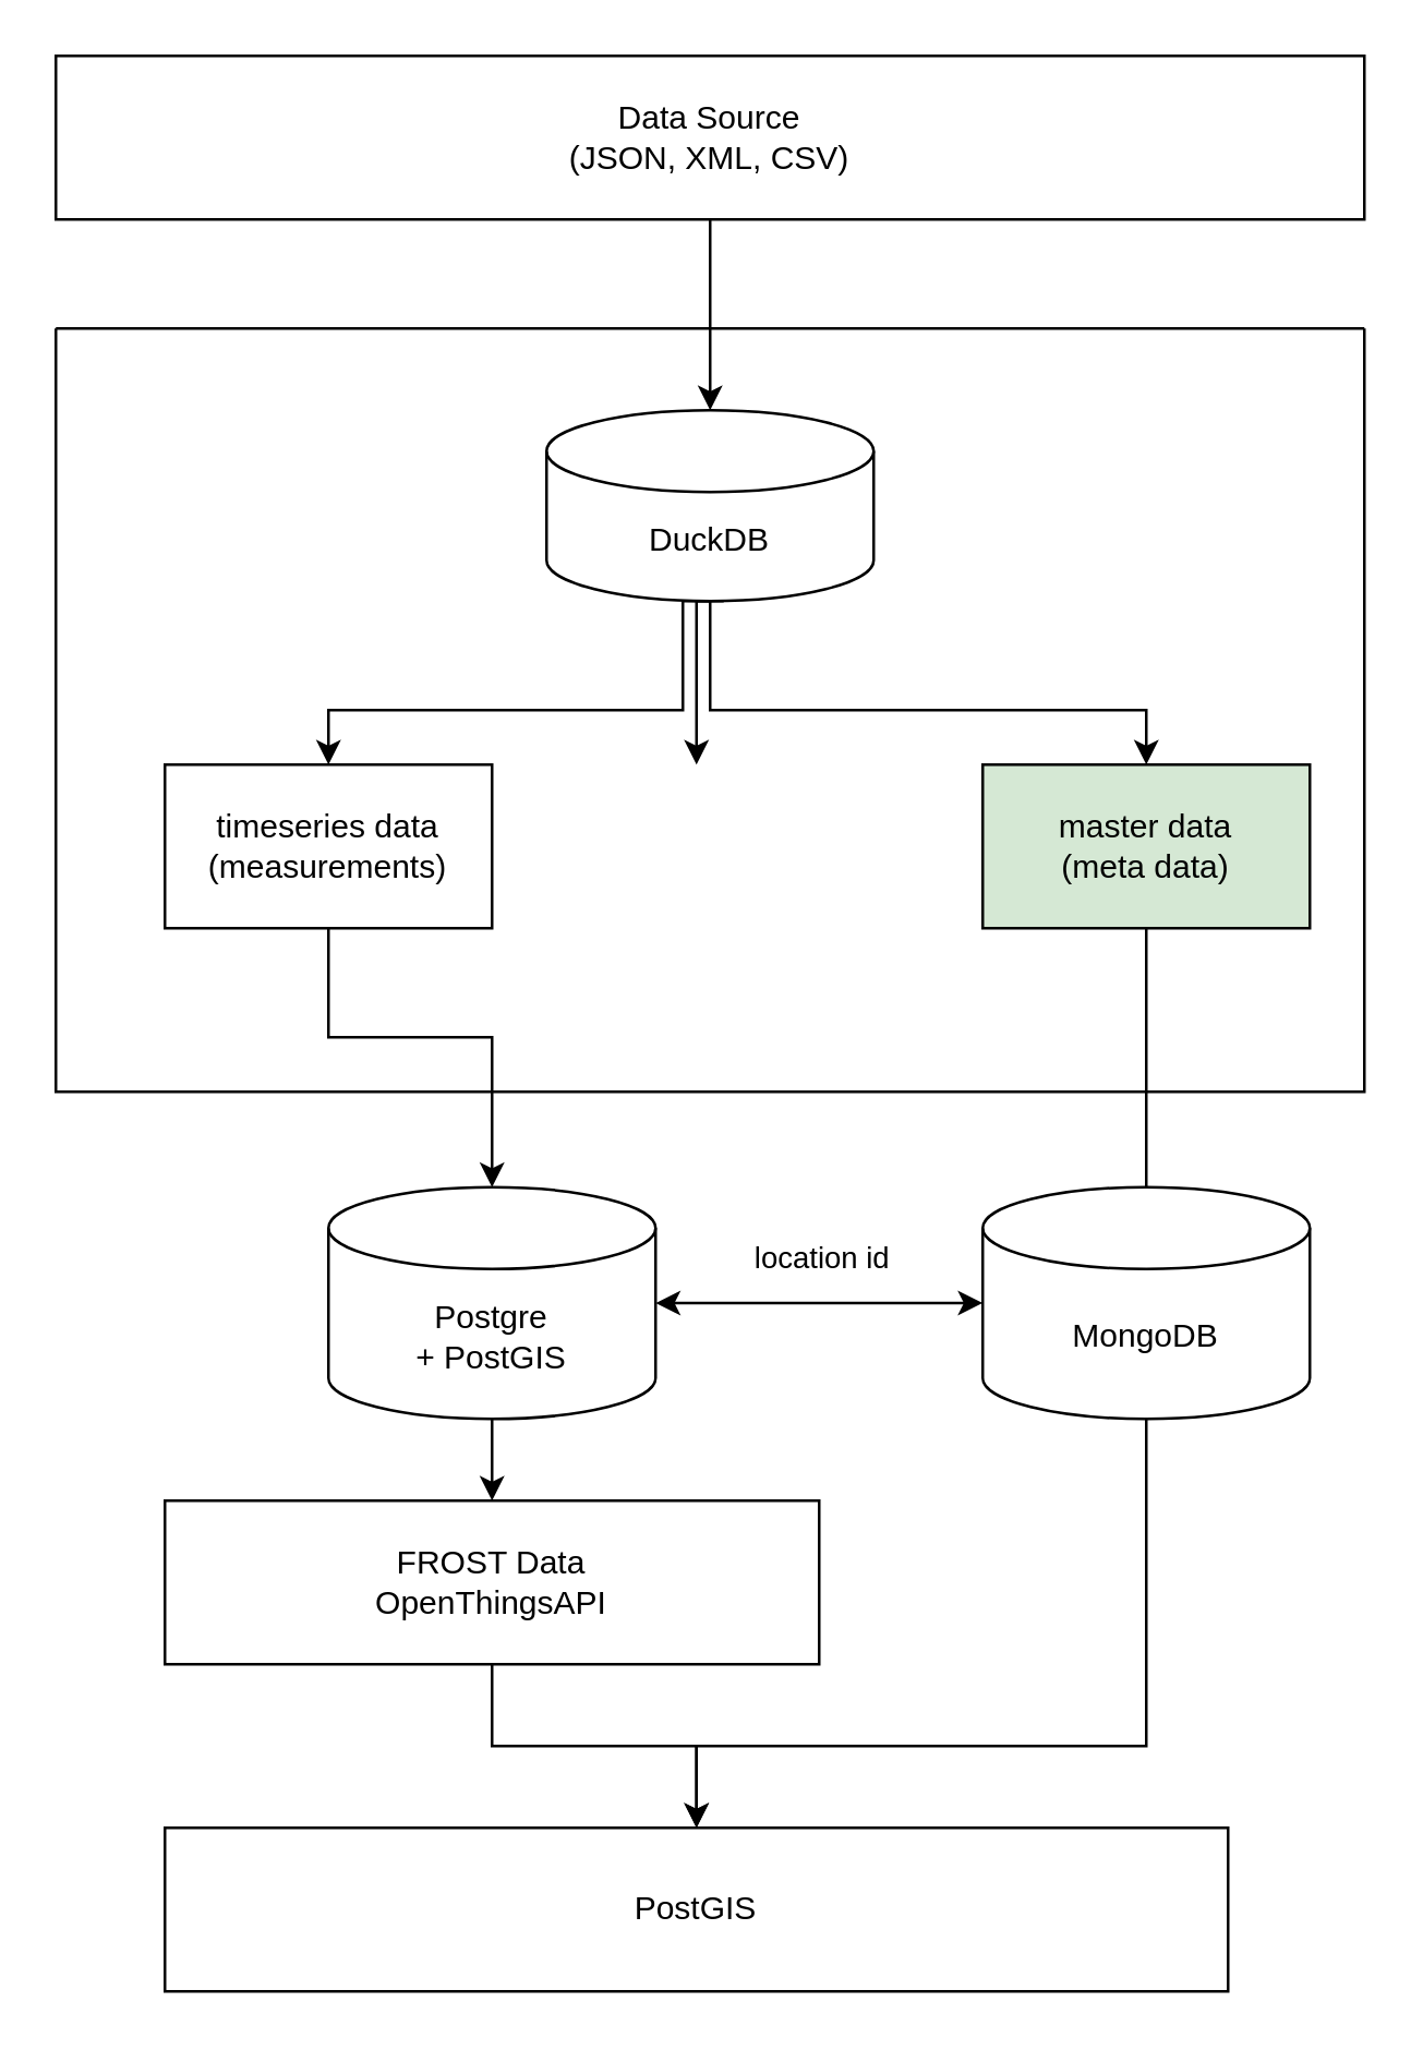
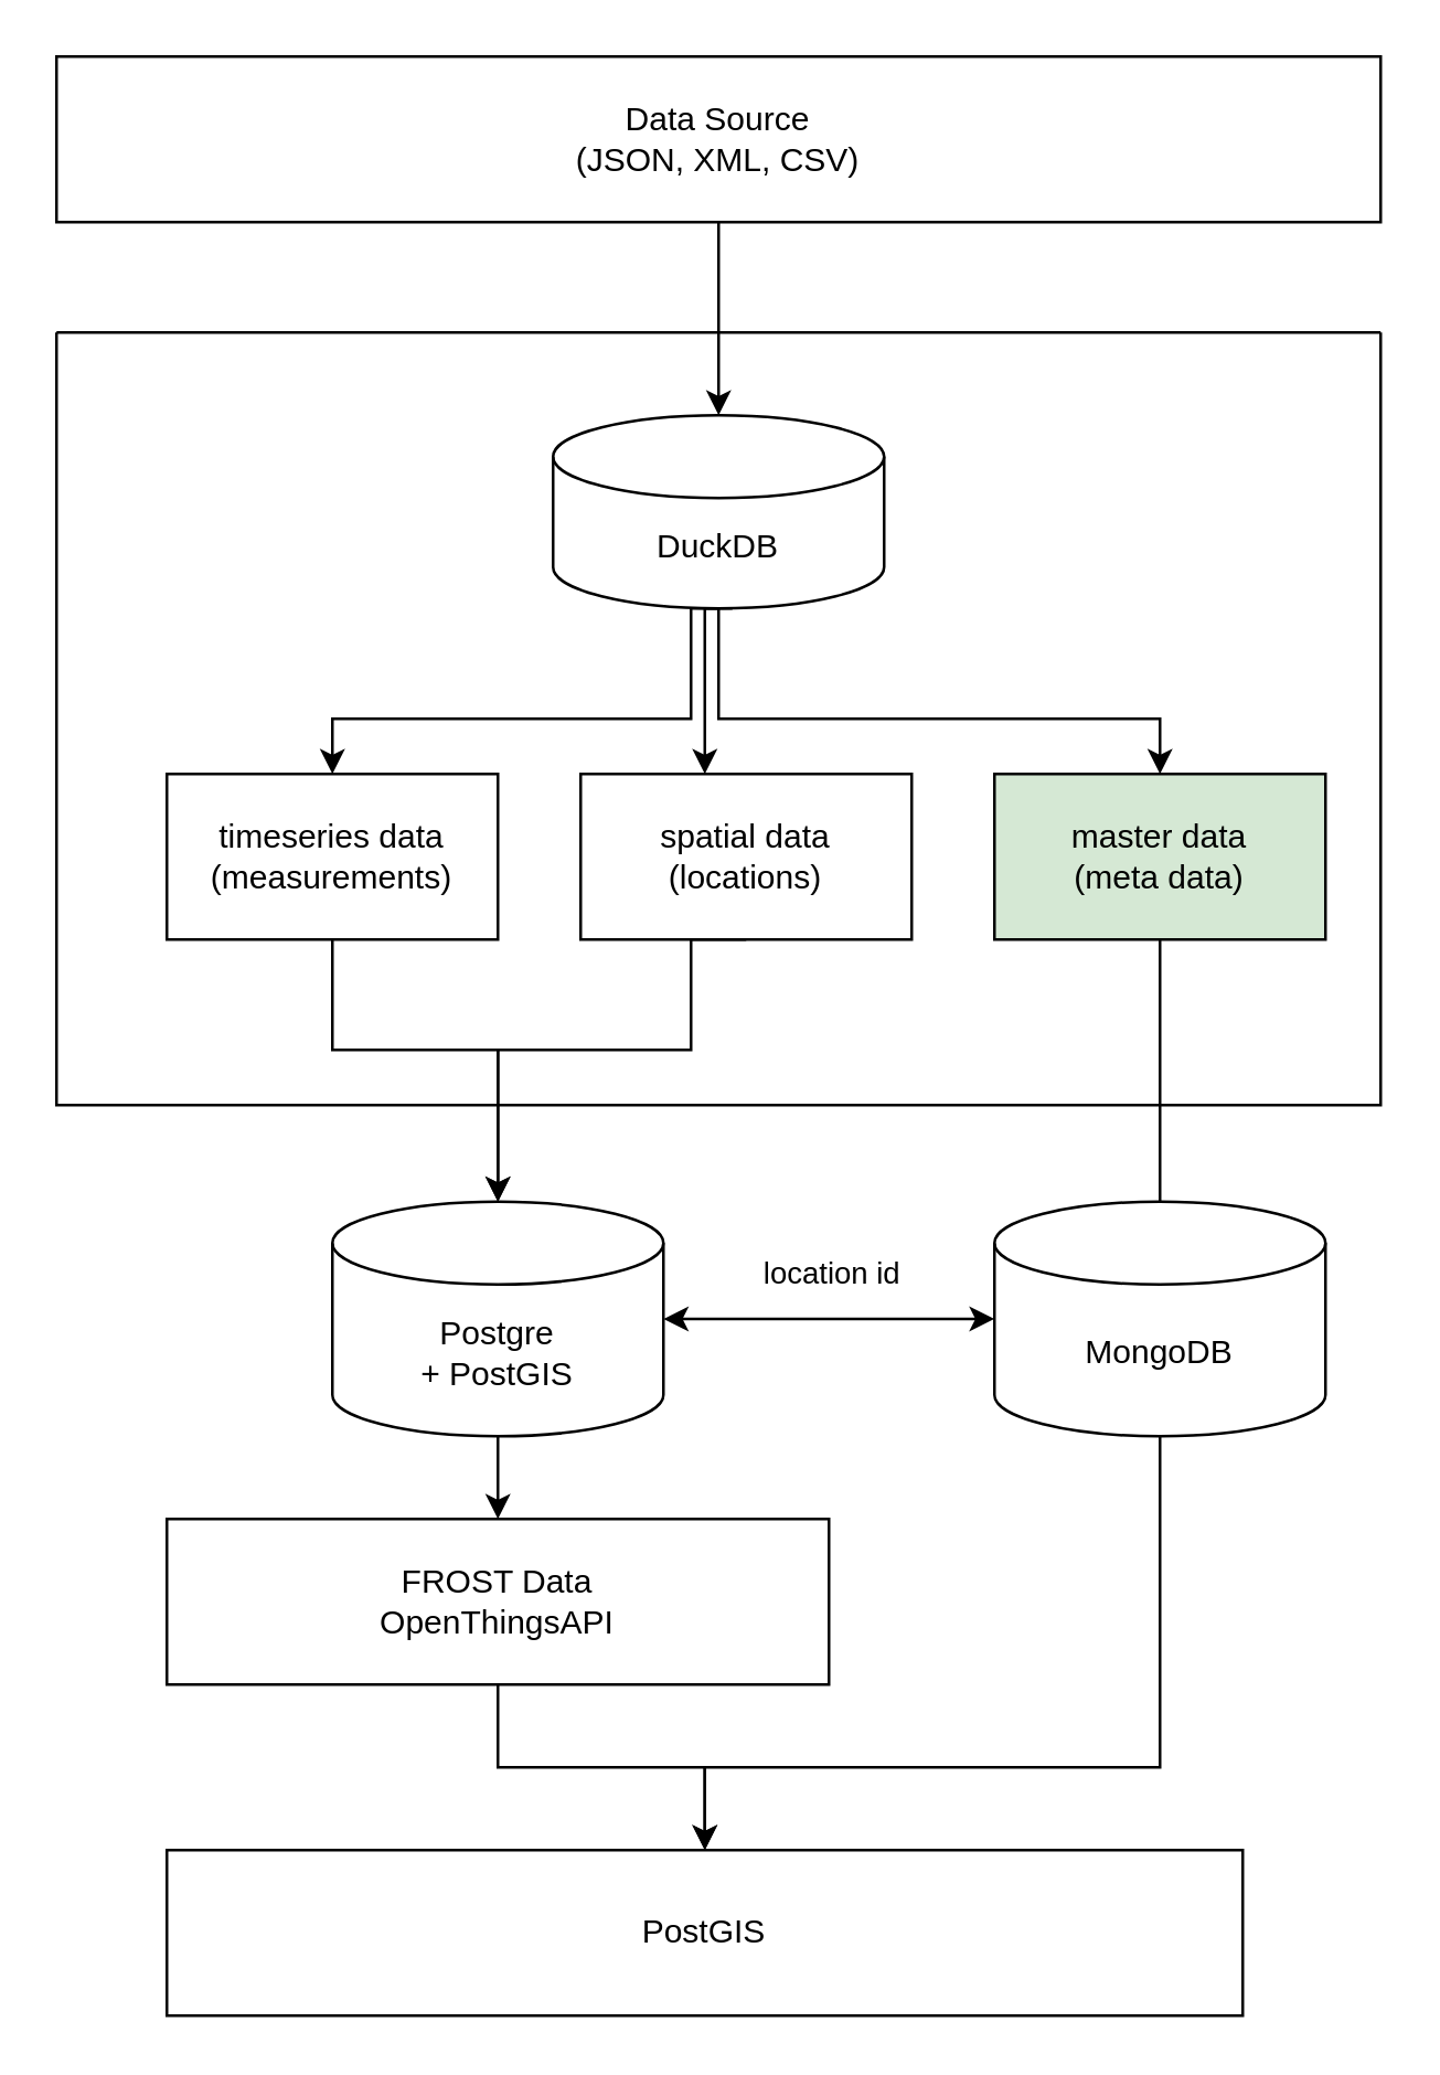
  <mxCell id="0" />
  <mxCell id="1" parent="0" />
  <mxCell id="2" value="" style="endArrow=none;html=1;rounded=0;entryX=0.5;entryY=0;entryDx=0;entryDy=0;entryPerimeter=0;" edge="1" parent="1" source="20" target="6"><mxGeometry width="50" height="50" relative="1" as="geometry"><mxPoint x="420" y="350" as="sourcePoint" /><mxPoint x="419.5" y="425" as="targetPoint" /></mxGeometry></mxCell>
  <mxCell id="3" value="" style="edgeStyle=orthogonalEdgeStyle;rounded=0;orthogonalLoop=1;jettySize=auto;html=1;" edge="1" parent="1" source="4" target="9"><mxGeometry relative="1" as="geometry" /></mxCell>
  <mxCell id="4" value="Postgre&lt;div&gt;+ PostGIS&lt;/div&gt;" style="shape=cylinder3;whiteSpace=wrap;html=1;boundedLbl=1;backgroundOutline=1;size=15;" vertex="1" parent="1"><mxGeometry x="120" y="435" width="120" height="85" as="geometry" /></mxCell>
  <mxCell id="5" style="edgeStyle=orthogonalEdgeStyle;rounded=0;orthogonalLoop=1;jettySize=auto;html=1;exitX=0.5;exitY=1;exitDx=0;exitDy=0;exitPerimeter=0;" edge="1" parent="1" source="6" target="10"><mxGeometry relative="1" as="geometry"><Array as="points"><mxPoint x="420" y="640" /><mxPoint x="255" y="640" /></Array></mxGeometry></mxCell>
  <mxCell id="6" value="MongoDB" style="shape=cylinder3;whiteSpace=wrap;html=1;boundedLbl=1;backgroundOutline=1;size=15;" vertex="1" parent="1"><mxGeometry x="360" y="435" width="120" height="85" as="geometry" /></mxCell>
  <mxCell id="7" value="Data Source&lt;div&gt;(JSON, XML, CSV)&lt;/div&gt;" style="rounded=0;whiteSpace=wrap;html=1;" vertex="1" parent="1"><mxGeometry x="20" y="20" width="480" height="60" as="geometry" /></mxCell>
  <mxCell id="8" value="" style="edgeStyle=orthogonalEdgeStyle;rounded=0;orthogonalLoop=1;jettySize=auto;html=1;" edge="1" parent="1" source="9" target="10"><mxGeometry relative="1" as="geometry" /></mxCell>
  <mxCell id="9" value="FROST Data&lt;div&gt;OpenThingsAPI&lt;/div&gt;" style="whiteSpace=wrap;html=1;" vertex="1" parent="1"><mxGeometry x="60" y="550" width="240" height="60" as="geometry" /></mxCell>
  <mxCell id="10" value="PostGIS" style="whiteSpace=wrap;html=1;" vertex="1" parent="1"><mxGeometry x="60" y="670" width="390" height="60" as="geometry" /></mxCell>
  <mxCell id="11" value="" style="endArrow=classic;startArrow=classic;html=1;rounded=0;exitX=1;exitY=0.5;exitDx=0;exitDy=0;exitPerimeter=0;entryX=0;entryY=0.5;entryDx=0;entryDy=0;entryPerimeter=0;" edge="1" parent="1" source="4" target="6"><mxGeometry width="50" height="50" relative="1" as="geometry"><mxPoint x="470" y="460" as="sourcePoint" /><mxPoint x="520" y="410" as="targetPoint" /></mxGeometry></mxCell>
  <mxCell id="12" value="location id" style="edgeLabel;html=1;align=center;verticalAlign=middle;resizable=0;points=[];" vertex="1" connectable="0" parent="11"><mxGeometry x="-0.044" y="-1" relative="1" as="geometry"><mxPoint x="3" y="-18" as="offset" /></mxGeometry></mxCell>
  <mxCell id="13" style="edgeStyle=orthogonalEdgeStyle;rounded=0;orthogonalLoop=1;jettySize=auto;html=1;" edge="1" parent="1" source="7" target="15"><mxGeometry relative="1" as="geometry"><mxPoint x="250" y="140" as="sourcePoint" /></mxGeometry></mxCell>
  <mxCell id="14" value="" style="swimlane;startSize=0;" vertex="1" parent="1"><mxGeometry x="20" y="120" width="480" height="280" as="geometry"><mxRectangle x="90" y="140" width="50" height="40" as="alternateBounds" /></mxGeometry></mxCell>
  <mxCell id="15" value="DuckDB" style="shape=cylinder3;whiteSpace=wrap;html=1;boundedLbl=1;backgroundOutline=1;size=15;" vertex="1" parent="14"><mxGeometry x="180" y="30" width="120" height="70" as="geometry" /></mxCell>
  <mxCell id="16" value="timeseries data&lt;div&gt;(measurements)&lt;/div&gt;" style="rounded=0;whiteSpace=wrap;html=1;" vertex="1" parent="14"><mxGeometry x="40" y="160" width="120" height="60" as="geometry" /></mxCell>
  <mxCell id="17" value="" style="endArrow=classic;html=1;rounded=0;exitX=0.5;exitY=1;exitDx=0;exitDy=0;exitPerimeter=0;entryX=0.5;entryY=0;entryDx=0;entryDy=0;edgeStyle=orthogonalEdgeStyle;" edge="1" parent="14" source="15" target="16"><mxGeometry width="50" height="50" relative="1" as="geometry"><mxPoint x="450" y="540" as="sourcePoint" /><mxPoint x="500" y="490" as="targetPoint" /><Array as="points"><mxPoint x="230" y="140" /><mxPoint x="100" y="140" /></Array></mxGeometry></mxCell>
+ <mxCell id="18" value="spatial data&lt;div&gt;(locations)&lt;/div&gt;" style="rounded=0;whiteSpace=wrap;html=1;" vertex="1" parent="14"><mxGeometry x="190" y="160" width="120" height="60" as="geometry" /></mxCell>
  <mxCell id="19" value="" style="edgeStyle=orthogonalEdgeStyle;rounded=0;orthogonalLoop=1;jettySize=auto;html=1;exitX=0.5;exitY=1;exitDx=0;exitDy=0;exitPerimeter=0;" edge="1" parent="14"><mxGeometry relative="1" as="geometry"><mxPoint x="245" y="100" as="sourcePoint" /><mxPoint x="235" y="160" as="targetPoint" /><Array as="points"><mxPoint x="235" y="120" /><mxPoint x="235" y="120" /></Array></mxGeometry></mxCell>
  <mxCell id="20" value="master data&lt;div&gt;(meta data)&lt;/div&gt;" style="rounded=0;whiteSpace=wrap;html=1;fillColor=#d5e8d4;" vertex="1" parent="14"><mxGeometry x="340" y="160" width="120" height="60" as="geometry" /></mxCell>
  <mxCell id="21" value="" style="endArrow=classic;html=1;rounded=0;exitX=0.5;exitY=1;exitDx=0;exitDy=0;exitPerimeter=0;edgeStyle=orthogonalEdgeStyle;" edge="1" parent="14" source="15" target="20"><mxGeometry width="50" height="50" relative="1" as="geometry"><mxPoint x="450" y="540" as="sourcePoint" /><mxPoint x="500" y="490" as="targetPoint" /><Array as="points"><mxPoint x="240" y="140" /><mxPoint x="400" y="140" /></Array></mxGeometry></mxCell>
+ <mxCell id="22" value="" style="endArrow=classic;html=1;rounded=0;entryX=0.5;entryY=0;entryDx=0;entryDy=0;exitX=0.5;exitY=1;exitDx=0;exitDy=0;entryPerimeter=0;edgeStyle=orthogonalEdgeStyle;" edge="1" parent="14" source="18" target="4"><mxGeometry width="50" height="50" relative="1" as="geometry"><mxPoint x="290" y="560" as="sourcePoint" /><mxPoint x="145" y="340" as="targetPoint" /><Array as="points"><mxPoint x="230" y="260" /><mxPoint x="160" y="260" /></Array></mxGeometry></mxCell>
  <mxCell id="23" value="" style="endArrow=classic;html=1;rounded=0;exitX=0.5;exitY=1;exitDx=0;exitDy=0;entryX=0.5;entryY=0;entryDx=0;entryDy=0;entryPerimeter=0;edgeStyle=orthogonalEdgeStyle;" edge="1" parent="14" source="16" target="4"><mxGeometry width="50" height="50" relative="1" as="geometry"><mxPoint x="290" y="560" as="sourcePoint" /><mxPoint x="145" y="340" as="targetPoint" /><Array as="points"><mxPoint x="100" y="260" /><mxPoint x="160" y="260" /></Array></mxGeometry></mxCell>
